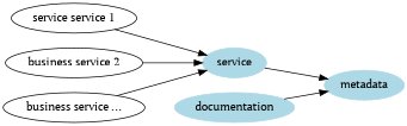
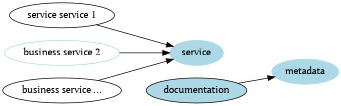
  digraph {
    fontname="PT Serif"
    rankdir=LR
    node [fontname="PT Serif"]
    edge [fontname="PT Serif"]
    n1 [label="service service 1"]
    n2 [color=lightblue fillcolor=lightblue label=service style=filled]
    metadata [color=lightblue fillcolor=lightblue style=filled]
-   n4 [label="business service 2"]
+   n4 [label="business service 2" color=lightblue]
    n5 [label="business service ..."]
-   documentation [color=lightblue fillcolor=lightblue style=filled]
+   documentation [color=black fillcolor=lightblue style=filled]
    n1 -> n2
-   n2 -> metadata
    n4 -> n2
    n5 -> n2
    documentation -> metadata
  }
